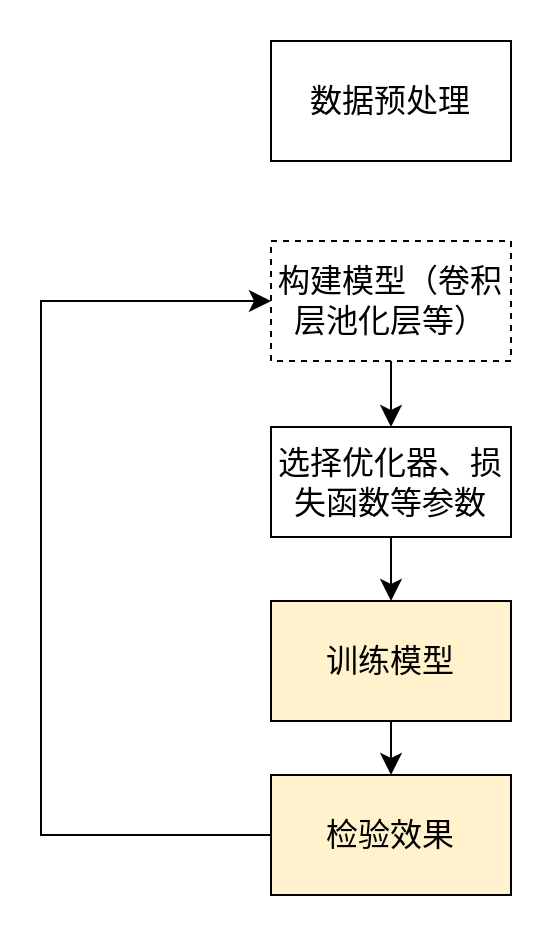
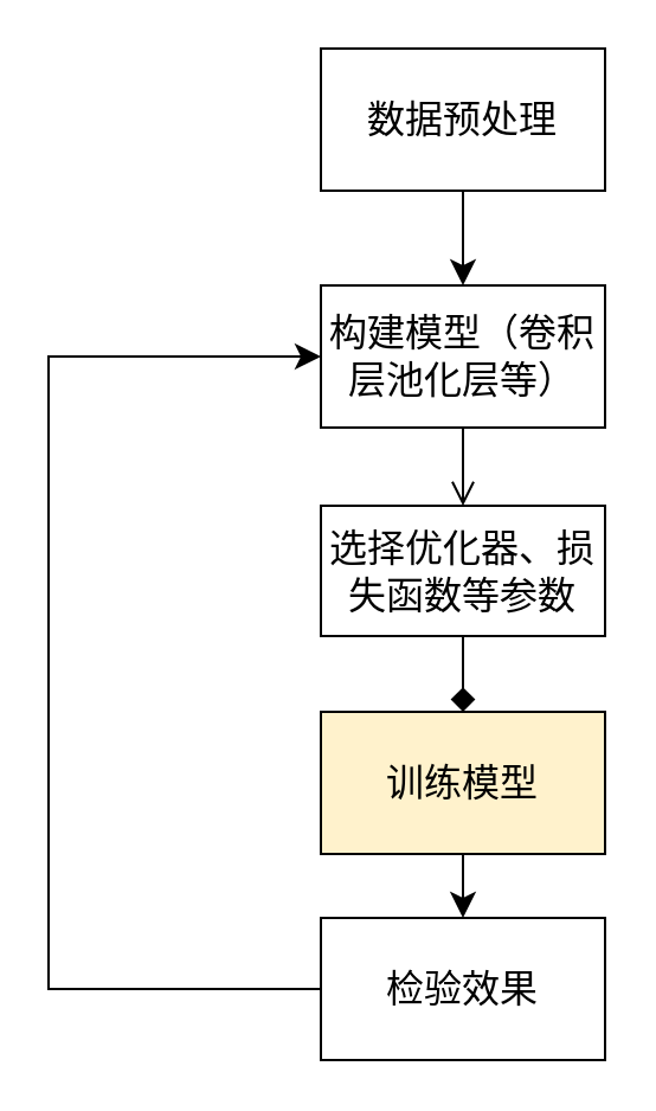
  <mxCell id="0" />
  <mxCell id="1" parent="0" />
  <mxCell id="2" value="数据预处理" style="rounded=0;whiteSpace=wrap;html=1;fontSize=16;" vertex="1" parent="1"><mxGeometry x="135" y="20" width="120" height="60" as="geometry" /></mxCell>
- <mxCell id="3" style="edgeStyle=none;curved=1;rounded=0;orthogonalLoop=1;jettySize=auto;html=1;exitX=0.5;exitY=1;exitDx=0;exitDy=0;fontSize=12;startSize=8;endSize=8;" edge="1" parent="1" source="4" target="6"><mxGeometry relative="1" as="geometry" /></mxCell>
- <mxCell id="4" value="构建模型（卷积层池化层等）" style="rounded=0;whiteSpace=wrap;html=1;fontSize=16;dashed=1;" vertex="1" parent="1"><mxGeometry x="135" y="120" width="120" height="60" as="geometry" /></mxCell>
- <mxCell id="5" style="edgeStyle=none;curved=1;rounded=0;orthogonalLoop=1;jettySize=auto;html=1;fontSize=12;startSize=8;endSize=8;" edge="1" parent="1" source="6" target="8"><mxGeometry relative="1" as="geometry" /></mxCell>
+ <mxCell id="3" style="edgeStyle=none;curved=1;rounded=0;orthogonalLoop=1;jettySize=auto;html=1;exitX=0.5;exitY=1;exitDx=0;exitDy=0;fontSize=12;startSize=8;endSize=8;endArrow=open;" edge="1" parent="1" source="4" target="6"><mxGeometry relative="1" as="geometry" /></mxCell>
+ <mxCell id="4" value="构建模型（卷积层池化层等）" style="rounded=0;whiteSpace=wrap;html=1;fontSize=16;" vertex="1" parent="1"><mxGeometry x="135" y="120" width="120" height="60" as="geometry" /></mxCell>
+ <mxCell id="5" style="edgeStyle=none;curved=1;rounded=0;orthogonalLoop=1;jettySize=auto;html=1;fontSize=12;startSize=8;endSize=8;endArrow=diamond;" edge="1" parent="1" source="6" target="8"><mxGeometry relative="1" as="geometry" /></mxCell>
  <mxCell id="6" value="选择优化器、损失函数等参数" style="rounded=0;whiteSpace=wrap;html=1;fontSize=16;" vertex="1" parent="1"><mxGeometry x="135" y="213" width="120" height="55" as="geometry" /></mxCell>
  <mxCell id="7" style="edgeStyle=none;curved=1;rounded=0;orthogonalLoop=1;jettySize=auto;html=1;entryX=0.5;entryY=0;entryDx=0;entryDy=0;fontSize=12;startSize=8;endSize=8;" edge="1" parent="1" source="8" target="9"><mxGeometry relative="1" as="geometry" /></mxCell>
  <mxCell id="8" value="训练模型" style="rounded=0;whiteSpace=wrap;html=1;fontSize=16;fillColor=#fff2cc;" vertex="1" parent="1"><mxGeometry x="135" y="300" width="120" height="60" as="geometry" /></mxCell>
- <mxCell id="9" value="检验效果" style="rounded=0;whiteSpace=wrap;html=1;fontSize=16;fillColor=#fff2cc;" vertex="1" parent="1"><mxGeometry x="135" y="387" width="120" height="60" as="geometry" /></mxCell>
+ <mxCell id="9" value="检验效果" style="rounded=0;whiteSpace=wrap;html=1;fontSize=16;" vertex="1" parent="1"><mxGeometry x="135" y="387" width="120" height="60" as="geometry" /></mxCell>
+ <mxCell id="10" value="" style="endArrow=classic;html=1;rounded=0;fontSize=12;startSize=8;endSize=8;curved=1;exitX=0.5;exitY=1;exitDx=0;exitDy=0;entryX=0.5;entryY=0;entryDx=0;entryDy=0;" edge="1" parent="1" source="2" target="4"><mxGeometry width="50" height="50" relative="1" as="geometry"><mxPoint x="150" y="238" as="sourcePoint" /><mxPoint x="200" y="188" as="targetPoint" /></mxGeometry></mxCell>
  <mxCell id="11" style="edgeStyle=none;curved=1;rounded=0;orthogonalLoop=1;jettySize=auto;html=1;entryX=0.5;entryY=0;entryDx=0;entryDy=0;fontSize=12;startSize=8;endSize=8;" edge="1" parent="1" source="8" target="8"><mxGeometry relative="1" as="geometry" /></mxCell>
  <mxCell id="12" value="" style="edgeStyle=elbowEdgeStyle;elbow=horizontal;endArrow=classic;html=1;curved=0;rounded=0;endSize=8;startSize=8;fontSize=12;exitX=0;exitY=0.5;exitDx=0;exitDy=0;entryX=0;entryY=0.5;entryDx=0;entryDy=0;" edge="1" parent="1" source="9" target="4"><mxGeometry width="50" height="50" relative="1" as="geometry"><mxPoint x="109" y="429" as="sourcePoint" /><mxPoint x="109" y="162" as="targetPoint" /><Array as="points"><mxPoint x="20" y="290" /></Array></mxGeometry></mxCell>
